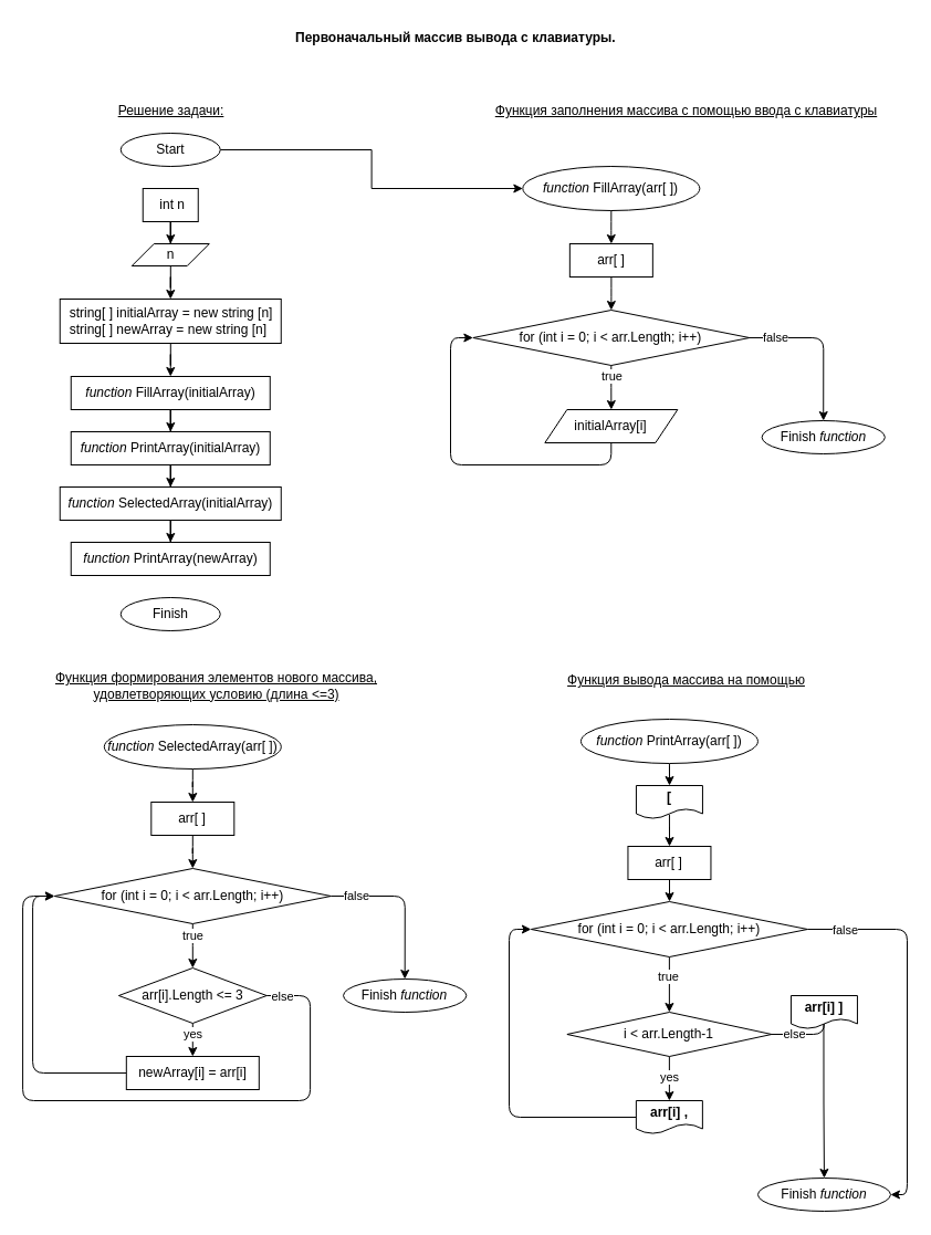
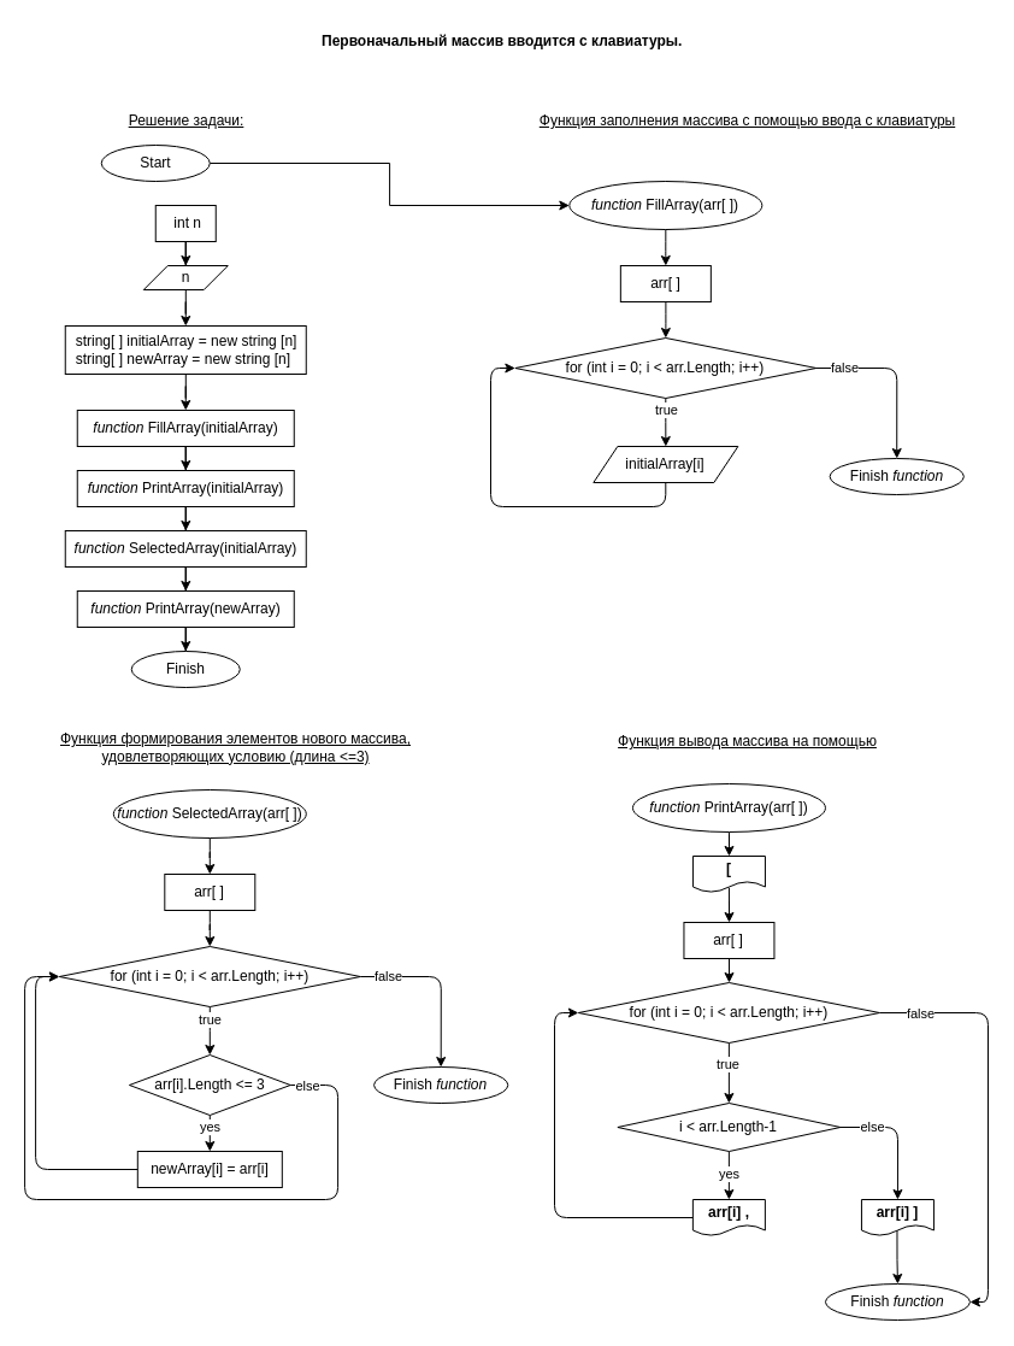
  <mxCell id="0" />
  <mxCell id="1" parent="0" />
- <mxCell id="2" value="&lt;b&gt;Первоначальный массив вывода с клавиатуры.&lt;/b&gt;" style="text;whiteSpace=wrap;html=1;" vertex="1" parent="1"><mxGeometry x="265" width="310" height="30" as="geometry" y="20" /></mxCell>
+ <mxCell id="2" value="&lt;b&gt;Первоначальный массив вводится с клавиатуры.&lt;/b&gt;" style="text;whiteSpace=wrap;html=1;" vertex="1" parent="1"><mxGeometry x="265" width="310" height="30" as="geometry" y="20" /></mxCell>
  <mxCell id="3" style="edgeStyle=orthogonalEdgeStyle;rounded=0;orthogonalLoop=1;jettySize=auto;html=1;" edge="1" parent="1" source="4" target="64"><mxGeometry relative="1" as="geometry" /></mxCell>
- <mxCell id="4" value="Start" style="ellipse;whiteSpace=wrap;html=1;" vertex="1" parent="1"><mxGeometry x="108.75" y="120" width="90" height="30" as="geometry" /></mxCell>
+ <mxCell id="4" value="Start" style="ellipse;whiteSpace=wrap;html=1;" vertex="1" parent="1"><mxGeometry x="83.75" y="120" width="90" height="30" as="geometry" /></mxCell>
  <mxCell id="5" value="" style="edgeStyle=orthogonalEdgeStyle;rounded=0;orthogonalLoop=1;jettySize=auto;html=1;exitX=0.5;exitY=1;exitDx=0;exitDy=0;" edge="1" parent="1" source="16" target="13"><mxGeometry relative="1" as="geometry"><mxPoint x="153.75" y="410" as="sourcePoint" /></mxGeometry></mxCell>
  <mxCell id="6" value="" style="edgeStyle=orthogonalEdgeStyle;rounded=0;orthogonalLoop=1;jettySize=auto;html=1;entryX=0.5;entryY=0;entryDx=0;entryDy=0;" edge="1" parent="1" source="7" target="16"><mxGeometry relative="1" as="geometry" /></mxCell>
  <mxCell id="7" value="&lt;blockquote style=&quot;margin: 0 0 0 40px ; border: none ; padding: 0px&quot;&gt;&lt;/blockquote&gt;&lt;span&gt;&amp;nbsp; string[ ] initialArray =&amp;nbsp;&lt;/span&gt;new string [n]&lt;br&gt;&lt;div&gt;&lt;span&gt;&amp;nbsp; string[ ] newArray = new string [n]&lt;/span&gt;&lt;/div&gt;" style="rounded=0;whiteSpace=wrap;html=1;align=left;" vertex="1" parent="1"><mxGeometry x="53.75" y="270" width="200" height="40" as="geometry" /></mxCell>
  <mxCell id="8" value="" style="edgeStyle=orthogonalEdgeStyle;rounded=0;orthogonalLoop=1;jettySize=auto;html=1;" edge="1" parent="1" source="9" target="11"><mxGeometry relative="1" as="geometry" /></mxCell>
  <mxCell id="9" value="&lt;span style=&quot;text-align: left;&quot;&gt;&lt;i&gt;function&lt;/i&gt;&amp;nbsp;&lt;/span&gt;&lt;span style=&quot;text-align: left;&quot;&gt;SelectedArray(initialArray)&lt;/span&gt;" style="rounded=0;whiteSpace=wrap;html=1;" vertex="1" parent="1"><mxGeometry x="53.75" y="440" width="200" height="30" as="geometry" /></mxCell>
+ <mxCell id="10" value="" style="edgeStyle=orthogonalEdgeStyle;rounded=0;orthogonalLoop=1;jettySize=auto;html=1;" edge="1" parent="1" source="11" target="14"><mxGeometry relative="1" as="geometry" /></mxCell>
  <mxCell id="11" value="&lt;span style=&quot;text-align: left;&quot;&gt;&lt;i&gt;function&lt;/i&gt; PrintArray(newArray)&lt;/span&gt;" style="rounded=0;whiteSpace=wrap;html=1;" vertex="1" parent="1"><mxGeometry x="63.75" y="490" width="180" height="30" as="geometry" /></mxCell>
  <mxCell id="12" value="" style="edgeStyle=orthogonalEdgeStyle;rounded=0;orthogonalLoop=1;jettySize=auto;html=1;" edge="1" parent="1" source="13" target="9"><mxGeometry relative="1" as="geometry" /></mxCell>
  <mxCell id="13" value="&lt;span style=&quot;text-align: left;&quot;&gt;&lt;i&gt;function&lt;/i&gt; PrintArray(initialArray)&lt;/span&gt;" style="rounded=0;whiteSpace=wrap;html=1;" vertex="1" parent="1"><mxGeometry x="63.75" y="390" width="180" height="30" as="geometry" /></mxCell>
  <mxCell id="14" value="Finish" style="ellipse;whiteSpace=wrap;html=1;" vertex="1" parent="1"><mxGeometry x="108.75" y="540" width="90" height="30" as="geometry" /></mxCell>
  <mxCell id="15" value="&lt;u&gt;Решение задачи:&lt;/u&gt;" style="text;html=1;align=center;verticalAlign=middle;resizable=0;points=[];autosize=1;strokeColor=none;fillColor=none;" vertex="1" parent="1"><mxGeometry x="98.75" y="90" width="110" height="20" as="geometry" /></mxCell>
  <mxCell id="16" value="&lt;span style=&quot;text-align: left;&quot;&gt;&lt;i&gt;function&lt;/i&gt;&amp;nbsp;&lt;/span&gt;&lt;span style=&quot;text-align: left;&quot;&gt;FillArray(initialArray)&lt;/span&gt;" style="rounded=0;whiteSpace=wrap;html=1;" vertex="1" parent="1"><mxGeometry x="63.75" y="340" width="180" height="30" as="geometry" /></mxCell>
  <mxCell id="17" value="" style="edgeStyle=orthogonalEdgeStyle;rounded=0;orthogonalLoop=1;jettySize=auto;html=1;" edge="1" parent="1" source="18" target="20"><mxGeometry relative="1" as="geometry" /></mxCell>
  <mxCell id="18" value="&lt;span style=&quot;&quot;&gt;&amp;nbsp;int n&lt;/span&gt;" style="rounded=0;whiteSpace=wrap;html=1;" vertex="1" parent="1"><mxGeometry x="128.75" y="170" width="50" height="30" as="geometry" /></mxCell>
  <mxCell id="19" style="edgeStyle=orthogonalEdgeStyle;rounded=0;orthogonalLoop=1;jettySize=auto;html=1;entryX=0.5;entryY=0;entryDx=0;entryDy=0;" edge="1" parent="1" source="20" target="7"><mxGeometry relative="1" as="geometry" /></mxCell>
  <mxCell id="20" value="n" style="shape=parallelogram;perimeter=parallelogramPerimeter;whiteSpace=wrap;html=1;fixedSize=1;" vertex="1" parent="1"><mxGeometry x="118.75" y="220" width="70" height="20" as="geometry" /></mxCell>
  <mxCell id="21" value="&lt;u&gt;Функция вывода массива на помощью&lt;/u&gt;" style="text;html=1;align=center;verticalAlign=middle;resizable=0;points=[];autosize=1;strokeColor=none;fillColor=none;" vertex="1" parent="1"><mxGeometry x="509.89" y="605" width="220" height="20" as="geometry" /></mxCell>
  <mxCell id="22" style="edgeStyle=orthogonalEdgeStyle;rounded=1;orthogonalLoop=1;jettySize=auto;html=1;" edge="1" parent="1" source="23" target="30"><mxGeometry relative="1" as="geometry" /></mxCell>
  <mxCell id="23" value="&lt;i style=&quot;text-align: left;&quot;&gt;function&lt;/i&gt;&lt;span style=&quot;text-align: left;&quot;&gt;&amp;nbsp;PrintArray(arr[ ])&lt;/span&gt;" style="ellipse;whiteSpace=wrap;html=1;" vertex="1" parent="1"><mxGeometry x="524.95" y="650" width="160" height="40" as="geometry" /></mxCell>
  <mxCell id="24" value="" style="edgeStyle=orthogonalEdgeStyle;rounded=0;orthogonalLoop=1;jettySize=auto;html=1;" edge="1" parent="1" source="28" target="35"><mxGeometry relative="1" as="geometry"><Array as="points"><mxPoint x="604.89" y="950" /><mxPoint x="604.89" y="950" /></Array></mxGeometry></mxCell>
  <mxCell id="25" value="true" style="edgeLabel;html=1;align=center;verticalAlign=middle;resizable=0;points=[];" vertex="1" connectable="0" parent="24"><mxGeometry x="-0.309" y="-1" relative="1" as="geometry"><mxPoint as="offset" /></mxGeometry></mxCell>
  <mxCell id="26" style="edgeStyle=orthogonalEdgeStyle;rounded=1;orthogonalLoop=1;jettySize=auto;html=1;entryX=1;entryY=0.5;entryDx=0;entryDy=0;" edge="1" parent="1" source="28" target="40"><mxGeometry relative="1" as="geometry"><mxPoint x="904.95" y="1055" as="targetPoint" /><Array as="points"><mxPoint x="819.97" y="840" /><mxPoint x="819.97" y="1080" /></Array></mxGeometry></mxCell>
  <mxCell id="27" value="false" style="edgeLabel;html=1;align=center;verticalAlign=middle;resizable=0;points=[];" vertex="1" connectable="0" parent="26"><mxGeometry x="-0.812" y="3" relative="1" as="geometry"><mxPoint x="2" y="3" as="offset" /></mxGeometry></mxCell>
  <mxCell id="28" value="&lt;span style=&quot;text-align: left;&quot;&gt;for (int i = 0; i &amp;lt; arr.Length; i++)&lt;/span&gt;" style="rhombus;whiteSpace=wrap;html=1;" vertex="1" parent="1"><mxGeometry x="479.89" y="815" width="250" height="50" as="geometry" /></mxCell>
  <mxCell id="29" value="" style="edgeStyle=orthogonalEdgeStyle;rounded=1;orthogonalLoop=1;jettySize=auto;html=1;exitX=0.5;exitY=0.872;exitDx=0;exitDy=0;exitPerimeter=0;" edge="1" parent="1" source="30" target="45"><mxGeometry relative="1" as="geometry" /></mxCell>
  <mxCell id="30" value="&lt;b&gt;[&lt;/b&gt;" style="shape=document;whiteSpace=wrap;html=1;boundedLbl=1;" vertex="1" parent="1"><mxGeometry x="574.95" y="710" width="60" height="30" as="geometry" /></mxCell>
  <mxCell id="31" value="" style="edgeStyle=orthogonalEdgeStyle;rounded=0;orthogonalLoop=1;jettySize=auto;html=1;entryX=0.5;entryY=0;entryDx=0;entryDy=0;" edge="1" parent="1" source="35" target="39"><mxGeometry relative="1" as="geometry"><Array as="points" /></mxGeometry></mxCell>
  <mxCell id="32" value="yes" style="edgeLabel;html=1;align=center;verticalAlign=middle;resizable=0;points=[];" vertex="1" connectable="0" parent="31"><mxGeometry x="-0.724" y="1" relative="1" as="geometry"><mxPoint x="-1" y="12" as="offset" /></mxGeometry></mxCell>
  <mxCell id="33" style="edgeStyle=orthogonalEdgeStyle;rounded=1;orthogonalLoop=1;jettySize=auto;html=1;entryX=0.5;entryY=0;entryDx=0;entryDy=0;" edge="1" parent="1" source="35" target="37"><mxGeometry relative="1" as="geometry"><mxPoint x="764.95" y="955" as="targetPoint" /><Array as="points"><mxPoint x="744.95" y="935" /></Array></mxGeometry></mxCell>
  <mxCell id="34" value="else" style="edgeLabel;html=1;align=center;verticalAlign=middle;resizable=0;points=[];" vertex="1" connectable="0" parent="33"><mxGeometry x="-0.512" y="1" relative="1" as="geometry"><mxPoint as="offset" /></mxGeometry></mxCell>
  <mxCell id="35" value="&lt;span style=&quot;text-align: left;&quot;&gt;i &amp;lt; arr.Length-1&lt;/span&gt;" style="rhombus;whiteSpace=wrap;html=1;" vertex="1" parent="1"><mxGeometry x="512.39" y="915" width="185" height="40" as="geometry" /></mxCell>
  <mxCell id="36" value="" style="edgeStyle=orthogonalEdgeStyle;rounded=0;orthogonalLoop=1;jettySize=auto;html=1;exitX=0.492;exitY=0.829;exitDx=0;exitDy=0;exitPerimeter=0;" edge="1" parent="1" source="37" target="40"><mxGeometry relative="1" as="geometry" /></mxCell>
- <mxCell id="37" value="&lt;b style=&quot;text-align: left;&quot;&gt;arr[i] ]&lt;/b&gt;" style="shape=document;whiteSpace=wrap;html=1;boundedLbl=1;" vertex="1" parent="1"><mxGeometry x="714.95" y="900" width="60" height="30" as="geometry" /></mxCell>
+ <mxCell id="37" value="&lt;b style=&quot;text-align: left;&quot;&gt;arr[i] ]&lt;/b&gt;" style="shape=document;whiteSpace=wrap;html=1;boundedLbl=1;" vertex="1" parent="1"><mxGeometry x="714.95" y="995" width="60" height="30" as="geometry" /></mxCell>
  <mxCell id="38" style="edgeStyle=orthogonalEdgeStyle;rounded=1;orthogonalLoop=1;jettySize=auto;html=1;entryX=0;entryY=0.5;entryDx=0;entryDy=0;" edge="1" parent="1" source="39" target="28"><mxGeometry relative="1" as="geometry"><Array as="points"><mxPoint x="459.97" y="1010" /><mxPoint x="459.97" y="840" /></Array></mxGeometry></mxCell>
  <mxCell id="39" value="&lt;span style=&quot;text-align: left;&quot;&gt;&lt;b&gt;arr[i] ,&lt;/b&gt;&lt;/span&gt;" style="shape=document;whiteSpace=wrap;html=1;boundedLbl=1;" vertex="1" parent="1"><mxGeometry x="574.89" y="995" width="60" height="30" as="geometry" /></mxCell>
  <mxCell id="40" value="Finish &lt;i&gt;function&lt;/i&gt;" style="ellipse;whiteSpace=wrap;html=1;" vertex="1" parent="1"><mxGeometry x="684.95" y="1065" width="120" height="30" as="geometry" /></mxCell>
  <mxCell id="41" value="&lt;u&gt;Функция формирования элементов нового массива, &lt;br&gt;удовлетворяющих условию (длина &amp;lt;=3)&lt;/u&gt;" style="text;html=1;align=center;verticalAlign=middle;resizable=0;points=[];autosize=1;strokeColor=none;fillColor=none;" vertex="1" parent="1"><mxGeometry x="40.05" y="605" width="310" height="30" as="geometry" /></mxCell>
  <mxCell id="42" style="edgeStyle=orthogonalEdgeStyle;rounded=1;orthogonalLoop=1;jettySize=auto;html=1;entryX=0.5;entryY=0;entryDx=0;entryDy=0;" edge="1" parent="1" source="43" target="47"><mxGeometry relative="1" as="geometry" /></mxCell>
  <mxCell id="43" value="&lt;span style=&quot;text-align: left;&quot;&gt;&lt;i&gt;function&lt;/i&gt;&amp;nbsp;&lt;/span&gt;&lt;span style=&quot;text-align: left;&quot;&gt;SelectedArray(arr[ ])&lt;/span&gt;" style="ellipse;whiteSpace=wrap;html=1;" vertex="1" parent="1"><mxGeometry x="93.8" y="655" width="160" height="40" as="geometry" /></mxCell>
  <mxCell id="44" value="" style="edgeStyle=orthogonalEdgeStyle;rounded=1;orthogonalLoop=1;jettySize=auto;html=1;" edge="1" parent="1" source="45" target="28"><mxGeometry relative="1" as="geometry" /></mxCell>
  <mxCell id="45" value="&lt;span style=&quot;text-align: left;&quot;&gt;arr[ ]&lt;/span&gt;" style="rounded=0;whiteSpace=wrap;html=1;" vertex="1" parent="1"><mxGeometry x="567.45" y="765" width="75" height="30" as="geometry" /></mxCell>
  <mxCell id="46" value="" style="edgeStyle=orthogonalEdgeStyle;rounded=1;orthogonalLoop=1;jettySize=auto;html=1;" edge="1" parent="1" source="47" target="53"><mxGeometry relative="1" as="geometry" /></mxCell>
  <mxCell id="47" value="&lt;span style=&quot;text-align: left;&quot;&gt;arr[ ]&lt;/span&gt;" style="rounded=0;whiteSpace=wrap;html=1;" vertex="1" parent="1"><mxGeometry x="136.31" y="725" width="75" height="30" as="geometry" /></mxCell>
  <mxCell id="48" style="edgeStyle=orthogonalEdgeStyle;rounded=1;orthogonalLoop=1;jettySize=auto;html=1;" edge="1" parent="1" source="53" target="61"><mxGeometry relative="1" as="geometry"><mxPoint x="420.05" y="855" as="targetPoint" /><Array as="points" /></mxGeometry></mxCell>
  <mxCell id="49" value="&lt;span style=&quot;color: rgba(0, 0, 0, 0); font-family: monospace; font-size: 0px; text-align: start; background-color: rgb(248, 249, 250);&quot;&gt;%3CmxGraphModel%3E%3Croot%3E%3CmxCell%20id%3D%220%22%2F%3E%3CmxCell%20id%3D%221%22%20parent%3D%220%22%2F%3E%3CmxCell%20id%3D%222%22%20value%3D%22false%22%20style%3D%22edgeLabel%3Bhtml%3D1%3Balign%3Dcenter%3BverticalAlign%3Dmiddle%3Bresizable%3D0%3Bpoints%3D%5B%5D%3B%22%20vertex%3D%221%22%20connectable%3D%220%22%20parent%3D%221%22%3E%3CmxGeometry%20x%3D%22744.941%22%20y%3D%22275%22%20as%3D%22geometry%22%2F%3E%3C%2FmxCell%3E%3C%2Froot%3E%3C%2FmxGraphModel%3E&lt;/span&gt;" style="edgeLabel;html=1;align=center;verticalAlign=middle;resizable=0;points=[];" vertex="1" connectable="0" parent="48"><mxGeometry x="-0.676" y="2" relative="1" as="geometry"><mxPoint as="offset" /></mxGeometry></mxCell>
  <mxCell id="50" value="false" style="edgeLabel;html=1;align=center;verticalAlign=middle;resizable=0;points=[];" vertex="1" connectable="0" parent="48"><mxGeometry x="-0.773" y="1" relative="1" as="geometry"><mxPoint x="7" as="offset" /></mxGeometry></mxCell>
  <mxCell id="51" style="edgeStyle=orthogonalEdgeStyle;rounded=1;orthogonalLoop=1;jettySize=auto;html=1;entryX=0.5;entryY=0;entryDx=0;entryDy=0;" edge="1" parent="1" source="53" target="58"><mxGeometry relative="1" as="geometry"><Array as="points"><mxPoint x="174.05" y="845" /><mxPoint x="174.05" y="845" /></Array></mxGeometry></mxCell>
  <mxCell id="52" value="true" style="edgeLabel;html=1;align=center;verticalAlign=middle;resizable=0;points=[];" vertex="1" connectable="0" parent="51"><mxGeometry x="-0.691" relative="1" as="geometry"><mxPoint y="4" as="offset" /></mxGeometry></mxCell>
  <mxCell id="53" value="&lt;span style=&quot;text-align: left;&quot;&gt;for (int i = 0; i &amp;lt; arr.Length; i++)&lt;/span&gt;" style="rhombus;whiteSpace=wrap;html=1;" vertex="1" parent="1"><mxGeometry x="48.8" y="785" width="250" height="50" as="geometry" /></mxCell>
  <mxCell id="54" style="edgeStyle=orthogonalEdgeStyle;rounded=1;orthogonalLoop=1;jettySize=auto;html=1;exitX=1;exitY=0.5;exitDx=0;exitDy=0;entryX=0;entryY=0.5;entryDx=0;entryDy=0;" edge="1" parent="1" source="58" target="53"><mxGeometry relative="1" as="geometry"><mxPoint x="174.05" y="765" as="targetPoint" /><Array as="points"><mxPoint x="280.05" y="900" /><mxPoint x="280.05" y="995" /><mxPoint x="20.05" y="995" /><mxPoint x="20.05" y="810" /></Array></mxGeometry></mxCell>
  <mxCell id="55" value="else" style="edgeLabel;html=1;align=center;verticalAlign=middle;resizable=0;points=[];" vertex="1" connectable="0" parent="54"><mxGeometry x="-0.689" y="1" relative="1" as="geometry"><mxPoint x="-27" y="-55" as="offset" /></mxGeometry></mxCell>
  <mxCell id="56" style="edgeStyle=orthogonalEdgeStyle;rounded=1;orthogonalLoop=1;jettySize=auto;html=1;exitX=0.5;exitY=1;exitDx=0;exitDy=0;" edge="1" parent="1" source="58" target="60"><mxGeometry relative="1" as="geometry" /></mxCell>
  <mxCell id="57" value="yes" style="edgeLabel;html=1;align=center;verticalAlign=middle;resizable=0;points=[];" vertex="1" connectable="0" parent="56"><mxGeometry x="-0.776" y="-1" relative="1" as="geometry"><mxPoint x="1" y="4" as="offset" /></mxGeometry></mxCell>
  <mxCell id="58" value="&lt;span style=&quot;text-align: left;&quot;&gt;arr[i].Length &amp;lt;= 3&lt;/span&gt;" style="rhombus;whiteSpace=wrap;html=1;" vertex="1" parent="1"><mxGeometry x="106.93" y="875" width="133.75" height="50" as="geometry" /></mxCell>
  <mxCell id="59" style="edgeStyle=orthogonalEdgeStyle;rounded=1;orthogonalLoop=1;jettySize=auto;html=1;entryX=0;entryY=0.5;entryDx=0;entryDy=0;" edge="1" parent="1" source="60" target="53"><mxGeometry relative="1" as="geometry"><Array as="points"><mxPoint x="29.05" y="970" /><mxPoint x="29.05" y="810" /></Array></mxGeometry></mxCell>
  <mxCell id="60" value="&lt;span style=&quot;text-align: left;&quot;&gt;newArray[i] = arr[i]&lt;/span&gt;" style="rounded=0;whiteSpace=wrap;html=1;" vertex="1" parent="1"><mxGeometry x="113.81" y="955" width="120" height="30" as="geometry" /></mxCell>
  <mxCell id="61" value="Finish &lt;i&gt;function&lt;/i&gt;" style="ellipse;whiteSpace=wrap;html=1;" vertex="1" parent="1"><mxGeometry x="310.05" y="885" width="111.25" height="30" as="geometry" /></mxCell>
  <mxCell id="62" value="&lt;u&gt;Функция заполнения массива&amp;nbsp;с помощью ввода с клавиатуры&lt;/u&gt;" style="text;html=1;align=center;verticalAlign=middle;resizable=0;points=[];autosize=1;strokeColor=none;fillColor=none;" vertex="1" parent="1"><mxGeometry x="439.84" y="90" width="360" height="20" as="geometry" /></mxCell>
  <mxCell id="63" style="edgeStyle=orthogonalEdgeStyle;rounded=1;orthogonalLoop=1;jettySize=auto;html=1;entryX=0.5;entryY=0;entryDx=0;entryDy=0;" edge="1" parent="1" source="64" target="66"><mxGeometry relative="1" as="geometry" /></mxCell>
  <mxCell id="64" value="&lt;span style=&quot;text-align: left;&quot;&gt;&lt;i&gt;function&lt;/i&gt;&amp;nbsp;&lt;/span&gt;&lt;span style=&quot;text-align: left;&quot;&gt;FillArray&lt;/span&gt;&lt;span style=&quot;text-align: left;&quot;&gt;(arr[ ])&lt;/span&gt;" style="ellipse;whiteSpace=wrap;html=1;" vertex="1" parent="1"><mxGeometry x="472.34" y="150" width="160" height="40" as="geometry" /></mxCell>
  <mxCell id="65" value="" style="edgeStyle=orthogonalEdgeStyle;rounded=1;orthogonalLoop=1;jettySize=auto;html=1;" edge="1" parent="1" source="66" target="72"><mxGeometry relative="1" as="geometry" /></mxCell>
  <mxCell id="66" value="&lt;span style=&quot;text-align: left;&quot;&gt;arr[ ]&lt;/span&gt;" style="rounded=0;whiteSpace=wrap;html=1;" vertex="1" parent="1"><mxGeometry x="514.85" y="220" width="75" height="30" as="geometry" /></mxCell>
  <mxCell id="67" style="edgeStyle=orthogonalEdgeStyle;rounded=1;orthogonalLoop=1;jettySize=auto;html=1;" edge="1" parent="1" source="72" target="73"><mxGeometry relative="1" as="geometry"><mxPoint x="798.59" y="350" as="targetPoint" /><Array as="points" /></mxGeometry></mxCell>
  <mxCell id="68" value="&lt;span style=&quot;color: rgba(0, 0, 0, 0); font-family: monospace; font-size: 0px; text-align: start; background-color: rgb(248, 249, 250);&quot;&gt;%3CmxGraphModel%3E%3Croot%3E%3CmxCell%20id%3D%220%22%2F%3E%3CmxCell%20id%3D%221%22%20parent%3D%220%22%2F%3E%3CmxCell%20id%3D%222%22%20value%3D%22false%22%20style%3D%22edgeLabel%3Bhtml%3D1%3Balign%3Dcenter%3BverticalAlign%3Dmiddle%3Bresizable%3D0%3Bpoints%3D%5B%5D%3B%22%20vertex%3D%221%22%20connectable%3D%220%22%20parent%3D%221%22%3E%3CmxGeometry%20x%3D%22744.941%22%20y%3D%22275%22%20as%3D%22geometry%22%2F%3E%3C%2FmxCell%3E%3C%2Froot%3E%3C%2FmxGraphModel%3E&lt;/span&gt;" style="edgeLabel;html=1;align=center;verticalAlign=middle;resizable=0;points=[];" vertex="1" connectable="0" parent="67"><mxGeometry x="-0.676" y="2" relative="1" as="geometry"><mxPoint as="offset" /></mxGeometry></mxCell>
  <mxCell id="69" value="false" style="edgeLabel;html=1;align=center;verticalAlign=middle;resizable=0;points=[];" vertex="1" connectable="0" parent="67"><mxGeometry x="-0.773" y="1" relative="1" as="geometry"><mxPoint x="7" as="offset" /></mxGeometry></mxCell>
  <mxCell id="70" style="edgeStyle=orthogonalEdgeStyle;rounded=1;orthogonalLoop=1;jettySize=auto;html=1;entryX=0.5;entryY=0;entryDx=0;entryDy=0;" edge="1" parent="1" source="72"><mxGeometry relative="1" as="geometry"><Array as="points"><mxPoint x="552.59" y="340" /><mxPoint x="552.59" y="340" /></Array><mxPoint x="552.345" y="370" as="targetPoint" /></mxGeometry></mxCell>
  <mxCell id="71" value="true" style="edgeLabel;html=1;align=center;verticalAlign=middle;resizable=0;points=[];" vertex="1" connectable="0" parent="70"><mxGeometry x="-0.691" relative="1" as="geometry"><mxPoint y="4" as="offset" /></mxGeometry></mxCell>
  <mxCell id="72" value="&lt;span style=&quot;text-align: left;&quot;&gt;for (int i = 0; i &amp;lt; arr.Length; i++)&lt;/span&gt;" style="rhombus;whiteSpace=wrap;html=1;" vertex="1" parent="1"><mxGeometry x="427.34" y="280" width="250" height="50" as="geometry" /></mxCell>
  <mxCell id="73" value="Finish &lt;i&gt;function&lt;/i&gt;" style="ellipse;whiteSpace=wrap;html=1;" vertex="1" parent="1"><mxGeometry x="688.59" y="380" width="111.25" height="30" as="geometry" /></mxCell>
  <mxCell id="74" style="edgeStyle=orthogonalEdgeStyle;rounded=1;orthogonalLoop=1;jettySize=auto;html=1;entryX=0;entryY=0.5;entryDx=0;entryDy=0;" edge="1" parent="1" source="75" target="72"><mxGeometry relative="1" as="geometry"><Array as="points"><mxPoint x="552" y="420" /><mxPoint x="407" y="420" /><mxPoint x="407" y="305" /></Array></mxGeometry></mxCell>
  <mxCell id="75" value="&lt;span style=&quot;text-align: left;&quot;&gt;initialArray[i]&lt;/span&gt;" style="shape=parallelogram;perimeter=parallelogramPerimeter;whiteSpace=wrap;html=1;fixedSize=1;" vertex="1" parent="1"><mxGeometry x="492.34" y="370" width="120" height="30" as="geometry" /></mxCell>
